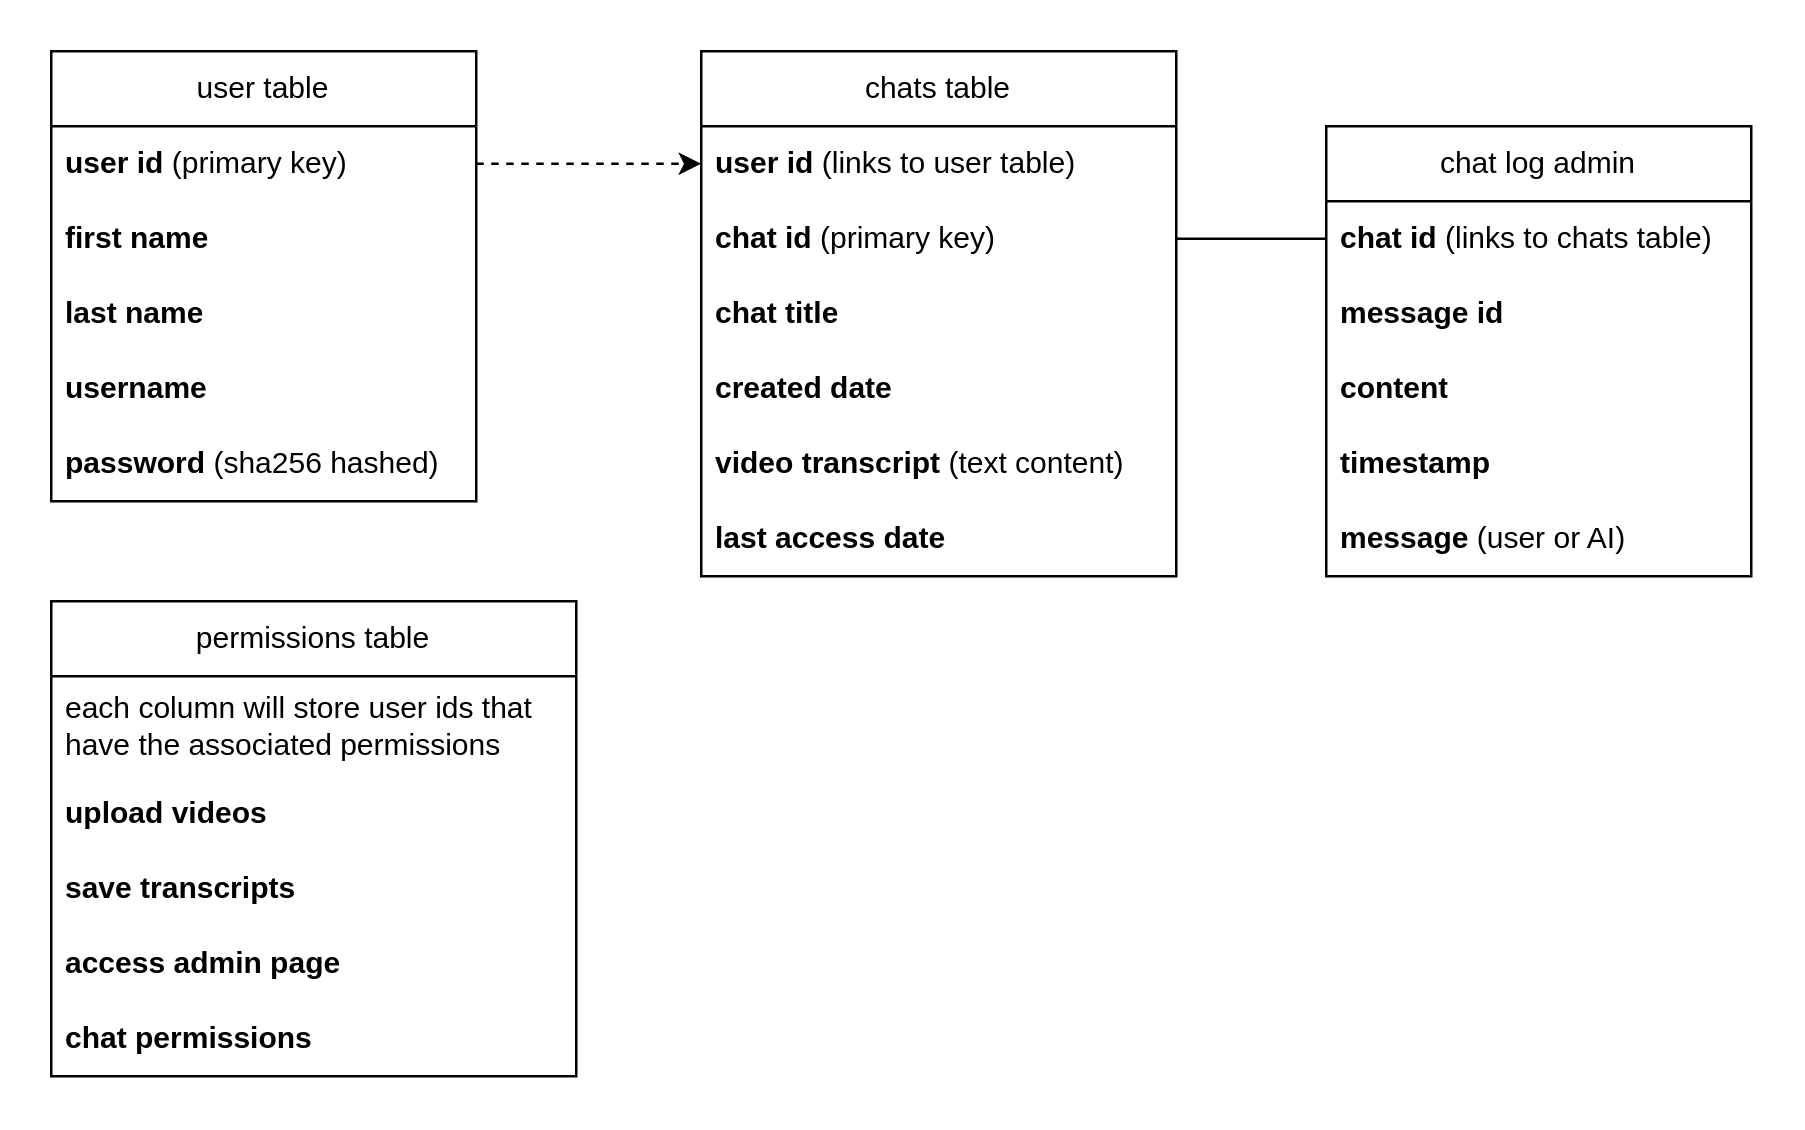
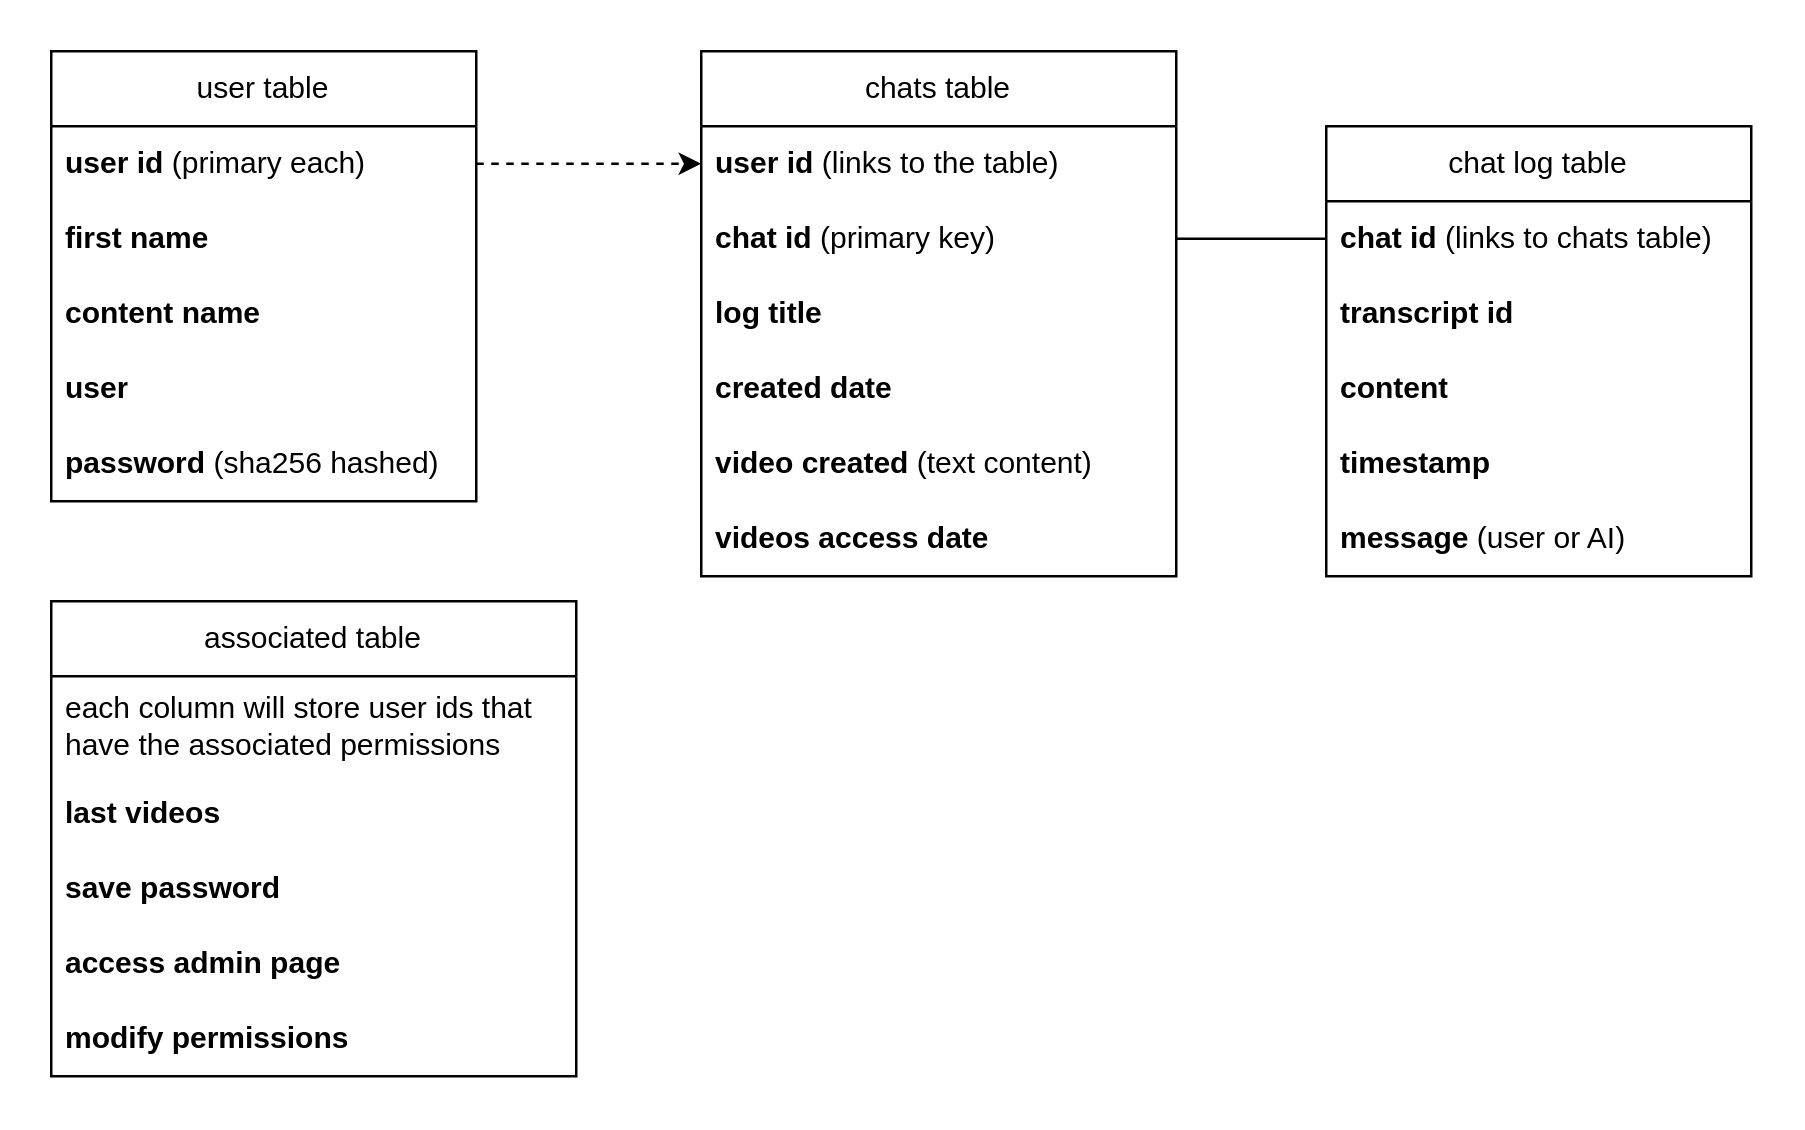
  <mxCell id="0" />
  <mxCell id="1" parent="0" />
  <mxCell id="2" value="user table" style="swimlane;fontStyle=0;childLayout=stackLayout;horizontal=1;startSize=30;horizontalStack=0;resizeParent=1;resizeParentMax=0;resizeLast=0;collapsible=1;marginBottom=0;whiteSpace=wrap;html=1;" vertex="1" parent="1"><mxGeometry x="20" y="20" width="170" height="180" as="geometry"><mxRectangle x="130" y="60" width="90" height="30" as="alternateBounds" /></mxGeometry></mxCell>
- <mxCell id="3" value="&lt;b&gt;user id&lt;/b&gt;&amp;nbsp;(primary key)" style="text;strokeColor=none;fillColor=none;align=left;verticalAlign=middle;spacingLeft=4;spacingRight=4;overflow=hidden;points=[[0,0.5],[1,0.5]];portConstraint=eastwest;rotatable=0;whiteSpace=wrap;html=1;" vertex="1" parent="2"><mxGeometry y="30" width="170" height="30" as="geometry" /></mxCell>
+ <mxCell id="3" value="&lt;b&gt;user id&lt;/b&gt;&amp;nbsp;(primary each)" style="text;strokeColor=none;fillColor=none;align=left;verticalAlign=middle;spacingLeft=4;spacingRight=4;overflow=hidden;points=[[0,0.5],[1,0.5]];portConstraint=eastwest;rotatable=0;whiteSpace=wrap;html=1;" vertex="1" parent="2"><mxGeometry y="30" width="170" height="30" as="geometry" /></mxCell>
  <mxCell id="4" value="&lt;b&gt;first name&lt;/b&gt;" style="text;strokeColor=none;fillColor=none;align=left;verticalAlign=middle;spacingLeft=4;spacingRight=4;overflow=hidden;points=[[0,0.5],[1,0.5]];portConstraint=eastwest;rotatable=0;whiteSpace=wrap;html=1;" vertex="1" parent="2"><mxGeometry y="60" width="170" height="30" as="geometry" /></mxCell>
- <mxCell id="5" value="&lt;b&gt;last name&lt;/b&gt;" style="text;strokeColor=none;fillColor=none;align=left;verticalAlign=middle;spacingLeft=4;spacingRight=4;overflow=hidden;points=[[0,0.5],[1,0.5]];portConstraint=eastwest;rotatable=0;whiteSpace=wrap;html=1;" vertex="1" parent="2"><mxGeometry y="90" width="170" height="30" as="geometry" /></mxCell>
- <mxCell id="6" value="&lt;b&gt;username&lt;/b&gt;" style="text;strokeColor=none;fillColor=none;align=left;verticalAlign=middle;spacingLeft=4;spacingRight=4;overflow=hidden;points=[[0,0.5],[1,0.5]];portConstraint=eastwest;rotatable=0;whiteSpace=wrap;html=1;" vertex="1" parent="2"><mxGeometry y="120" width="170" height="30" as="geometry" /></mxCell>
+ <mxCell id="5" value="&lt;b&gt;content name&lt;/b&gt;" style="text;strokeColor=none;fillColor=none;align=left;verticalAlign=middle;spacingLeft=4;spacingRight=4;overflow=hidden;points=[[0,0.5],[1,0.5]];portConstraint=eastwest;rotatable=0;whiteSpace=wrap;html=1;" vertex="1" parent="2"><mxGeometry y="90" width="170" height="30" as="geometry" /></mxCell>
+ <mxCell id="6" value="&lt;b&gt;user&lt;/b&gt;" style="text;strokeColor=none;fillColor=none;align=left;verticalAlign=middle;spacingLeft=4;spacingRight=4;overflow=hidden;points=[[0,0.5],[1,0.5]];portConstraint=eastwest;rotatable=0;whiteSpace=wrap;html=1;" vertex="1" parent="2"><mxGeometry y="120" width="170" height="30" as="geometry" /></mxCell>
  <mxCell id="7" value="&lt;b&gt;password &lt;/b&gt;(sha256 hashed)" style="text;strokeColor=none;fillColor=none;align=left;verticalAlign=middle;spacingLeft=4;spacingRight=4;overflow=hidden;points=[[0,0.5],[1,0.5]];portConstraint=eastwest;rotatable=0;whiteSpace=wrap;html=1;" vertex="1" parent="2"><mxGeometry y="150" width="170" height="30" as="geometry" /></mxCell>
  <mxCell id="8" value="chats table" style="swimlane;fontStyle=0;childLayout=stackLayout;horizontal=1;startSize=30;horizontalStack=0;resizeParent=1;resizeParentMax=0;resizeLast=0;collapsible=1;marginBottom=0;whiteSpace=wrap;html=1;" vertex="1" parent="1"><mxGeometry x="280" y="20" width="190" height="210" as="geometry"><mxRectangle x="130" y="60" width="90" height="30" as="alternateBounds" /></mxGeometry></mxCell>
- <mxCell id="9" value="&lt;b&gt;user id&lt;/b&gt;&amp;nbsp;(links to user table)" style="text;strokeColor=none;fillColor=none;align=left;verticalAlign=middle;spacingLeft=4;spacingRight=4;overflow=hidden;points=[[0,0.5],[1,0.5]];portConstraint=eastwest;rotatable=0;whiteSpace=wrap;html=1;" vertex="1" parent="8"><mxGeometry y="30" width="190" height="30" as="geometry" /></mxCell>
+ <mxCell id="9" value="&lt;b&gt;user id&lt;/b&gt;&amp;nbsp;(links to the table)" style="text;strokeColor=none;fillColor=none;align=left;verticalAlign=middle;spacingLeft=4;spacingRight=4;overflow=hidden;points=[[0,0.5],[1,0.5]];portConstraint=eastwest;rotatable=0;whiteSpace=wrap;html=1;" vertex="1" parent="8"><mxGeometry y="30" width="190" height="30" as="geometry" /></mxCell>
  <mxCell id="10" value="&lt;b&gt;chat id &lt;/b&gt;(primary key)" style="text;strokeColor=none;fillColor=none;align=left;verticalAlign=middle;spacingLeft=4;spacingRight=4;overflow=hidden;points=[[0,0.5],[1,0.5]];portConstraint=eastwest;rotatable=0;whiteSpace=wrap;html=1;" vertex="1" parent="8"><mxGeometry y="60" width="190" height="30" as="geometry" /></mxCell>
- <mxCell id="11" value="&lt;b&gt;chat title&lt;/b&gt;" style="text;strokeColor=none;fillColor=none;align=left;verticalAlign=middle;spacingLeft=4;spacingRight=4;overflow=hidden;points=[[0,0.5],[1,0.5]];portConstraint=eastwest;rotatable=0;whiteSpace=wrap;html=1;" vertex="1" parent="8"><mxGeometry y="90" width="190" height="30" as="geometry" /></mxCell>
+ <mxCell id="11" value="&lt;b&gt;log title&lt;/b&gt;" style="text;strokeColor=none;fillColor=none;align=left;verticalAlign=middle;spacingLeft=4;spacingRight=4;overflow=hidden;points=[[0,0.5],[1,0.5]];portConstraint=eastwest;rotatable=0;whiteSpace=wrap;html=1;" vertex="1" parent="8"><mxGeometry y="90" width="190" height="30" as="geometry" /></mxCell>
  <mxCell id="12" value="&lt;b&gt;created date&lt;/b&gt;" style="text;strokeColor=none;fillColor=none;align=left;verticalAlign=middle;spacingLeft=4;spacingRight=4;overflow=hidden;points=[[0,0.5],[1,0.5]];portConstraint=eastwest;rotatable=0;whiteSpace=wrap;html=1;" vertex="1" parent="8"><mxGeometry y="120" width="190" height="30" as="geometry" /></mxCell>
- <mxCell id="13" value="&lt;b&gt;video transcript &lt;/b&gt;(text content)" style="text;strokeColor=none;fillColor=none;align=left;verticalAlign=middle;spacingLeft=4;spacingRight=4;overflow=hidden;points=[[0,0.5],[1,0.5]];portConstraint=eastwest;rotatable=0;whiteSpace=wrap;html=1;" vertex="1" parent="8"><mxGeometry y="150" width="190" height="30" as="geometry" /></mxCell>
- <mxCell id="14" value="&lt;b&gt;last access date&lt;/b&gt;" style="text;strokeColor=none;fillColor=none;align=left;verticalAlign=middle;spacingLeft=4;spacingRight=4;overflow=hidden;points=[[0,0.5],[1,0.5]];portConstraint=eastwest;rotatable=0;whiteSpace=wrap;html=1;" vertex="1" parent="8"><mxGeometry y="180" width="190" height="30" as="geometry" /></mxCell>
+ <mxCell id="13" value="&lt;b&gt;video created &lt;/b&gt;(text content)" style="text;strokeColor=none;fillColor=none;align=left;verticalAlign=middle;spacingLeft=4;spacingRight=4;overflow=hidden;points=[[0,0.5],[1,0.5]];portConstraint=eastwest;rotatable=0;whiteSpace=wrap;html=1;" vertex="1" parent="8"><mxGeometry y="150" width="190" height="30" as="geometry" /></mxCell>
+ <mxCell id="14" value="&lt;b&gt;videos access date&lt;/b&gt;" style="text;strokeColor=none;fillColor=none;align=left;verticalAlign=middle;spacingLeft=4;spacingRight=4;overflow=hidden;points=[[0,0.5],[1,0.5]];portConstraint=eastwest;rotatable=0;whiteSpace=wrap;html=1;" vertex="1" parent="8"><mxGeometry y="180" width="190" height="30" as="geometry" /></mxCell>
  <mxCell id="15" style="edgeStyle=orthogonalEdgeStyle;rounded=0;orthogonalLoop=1;jettySize=auto;html=1;entryX=0;entryY=0.5;entryDx=0;entryDy=0;dashed=1;" edge="1" parent="1" source="3" target="9"><mxGeometry relative="1" as="geometry" /></mxCell>
- <mxCell id="16" value="chat log admin" style="swimlane;fontStyle=0;childLayout=stackLayout;horizontal=1;startSize=30;horizontalStack=0;resizeParent=1;resizeParentMax=0;resizeLast=0;collapsible=1;marginBottom=0;whiteSpace=wrap;html=1;" vertex="1" parent="1"><mxGeometry x="530" y="50" width="170" height="180" as="geometry"><mxRectangle x="130" y="60" width="90" height="30" as="alternateBounds" /></mxGeometry></mxCell>
+ <mxCell id="16" value="chat log table" style="swimlane;fontStyle=0;childLayout=stackLayout;horizontal=1;startSize=30;horizontalStack=0;resizeParent=1;resizeParentMax=0;resizeLast=0;collapsible=1;marginBottom=0;whiteSpace=wrap;html=1;" vertex="1" parent="1"><mxGeometry x="530" y="50" width="170" height="180" as="geometry"><mxRectangle x="130" y="60" width="90" height="30" as="alternateBounds" /></mxGeometry></mxCell>
  <mxCell id="17" value="&lt;b&gt;chat id&lt;/b&gt;&amp;nbsp;(links to chats table)" style="text;strokeColor=none;fillColor=none;align=left;verticalAlign=middle;spacingLeft=4;spacingRight=4;overflow=hidden;points=[[0,0.5],[1,0.5]];portConstraint=eastwest;rotatable=0;whiteSpace=wrap;html=1;" vertex="1" parent="16"><mxGeometry y="30" width="170" height="30" as="geometry" /></mxCell>
- <mxCell id="18" value="&lt;b&gt;message id&lt;/b&gt;" style="text;strokeColor=none;fillColor=none;align=left;verticalAlign=middle;spacingLeft=4;spacingRight=4;overflow=hidden;points=[[0,0.5],[1,0.5]];portConstraint=eastwest;rotatable=0;whiteSpace=wrap;html=1;" vertex="1" parent="16"><mxGeometry y="60" width="170" height="30" as="geometry" /></mxCell>
+ <mxCell id="18" value="&lt;b&gt;transcript id&lt;/b&gt;" style="text;strokeColor=none;fillColor=none;align=left;verticalAlign=middle;spacingLeft=4;spacingRight=4;overflow=hidden;points=[[0,0.5],[1,0.5]];portConstraint=eastwest;rotatable=0;whiteSpace=wrap;html=1;" vertex="1" parent="16"><mxGeometry y="60" width="170" height="30" as="geometry" /></mxCell>
  <mxCell id="19" value="&lt;b&gt;content&lt;/b&gt;" style="text;strokeColor=none;fillColor=none;align=left;verticalAlign=middle;spacingLeft=4;spacingRight=4;overflow=hidden;points=[[0,0.5],[1,0.5]];portConstraint=eastwest;rotatable=0;whiteSpace=wrap;html=1;" vertex="1" parent="16"><mxGeometry y="90" width="170" height="30" as="geometry" /></mxCell>
  <mxCell id="20" value="&lt;b&gt;timestamp&lt;/b&gt;" style="text;strokeColor=none;fillColor=none;align=left;verticalAlign=middle;spacingLeft=4;spacingRight=4;overflow=hidden;points=[[0,0.5],[1,0.5]];portConstraint=eastwest;rotatable=0;whiteSpace=wrap;html=1;" vertex="1" parent="16"><mxGeometry y="120" width="170" height="30" as="geometry" /></mxCell>
  <mxCell id="21" value="&lt;b&gt;message &lt;/b&gt;(user or AI)" style="text;strokeColor=none;fillColor=none;align=left;verticalAlign=middle;spacingLeft=4;spacingRight=4;overflow=hidden;points=[[0,0.5],[1,0.5]];portConstraint=eastwest;rotatable=0;whiteSpace=wrap;html=1;" vertex="1" parent="16"><mxGeometry y="150" width="170" height="30" as="geometry" /></mxCell>
  <mxCell id="22" style="edgeStyle=orthogonalEdgeStyle;rounded=0;orthogonalLoop=1;jettySize=auto;html=1;entryX=0;entryY=0.5;entryDx=0;entryDy=0;endArrow=none;" edge="1" parent="1" source="10" target="17"><mxGeometry relative="1" as="geometry" /></mxCell>
- <mxCell id="23" value="permissions table" style="swimlane;fontStyle=0;childLayout=stackLayout;horizontal=1;startSize=30;horizontalStack=0;resizeParent=1;resizeParentMax=0;resizeLast=0;collapsible=1;marginBottom=0;whiteSpace=wrap;html=1;" vertex="1" parent="1"><mxGeometry x="20" y="240" width="210" height="190" as="geometry"><mxRectangle x="130" y="60" width="90" height="30" as="alternateBounds" /></mxGeometry></mxCell>
+ <mxCell id="23" value="associated table" style="swimlane;fontStyle=0;childLayout=stackLayout;horizontal=1;startSize=30;horizontalStack=0;resizeParent=1;resizeParentMax=0;resizeLast=0;collapsible=1;marginBottom=0;whiteSpace=wrap;html=1;" vertex="1" parent="1"><mxGeometry x="20" y="240" width="210" height="190" as="geometry"><mxRectangle x="130" y="60" width="90" height="30" as="alternateBounds" /></mxGeometry></mxCell>
  <mxCell id="24" value="each column will store user ids that have the associated permissions" style="text;strokeColor=none;fillColor=none;align=left;verticalAlign=middle;spacingLeft=4;spacingRight=4;overflow=hidden;points=[[0,0.5],[1,0.5]];portConstraint=eastwest;rotatable=0;whiteSpace=wrap;html=1;" vertex="1" parent="23"><mxGeometry y="30" width="210" height="40" as="geometry" /></mxCell>
- <mxCell id="25" value="&lt;b&gt;upload videos&lt;/b&gt;" style="text;strokeColor=none;fillColor=none;align=left;verticalAlign=middle;spacingLeft=4;spacingRight=4;overflow=hidden;points=[[0,0.5],[1,0.5]];portConstraint=eastwest;rotatable=0;whiteSpace=wrap;html=1;" vertex="1" parent="23"><mxGeometry y="70" width="210" height="30" as="geometry" /></mxCell>
- <mxCell id="26" value="&lt;b&gt;save transcripts&lt;/b&gt;" style="text;strokeColor=none;fillColor=none;align=left;verticalAlign=middle;spacingLeft=4;spacingRight=4;overflow=hidden;points=[[0,0.5],[1,0.5]];portConstraint=eastwest;rotatable=0;whiteSpace=wrap;html=1;" vertex="1" parent="23"><mxGeometry y="100" width="210" height="30" as="geometry" /></mxCell>
+ <mxCell id="25" value="&lt;b&gt;last videos&lt;/b&gt;" style="text;strokeColor=none;fillColor=none;align=left;verticalAlign=middle;spacingLeft=4;spacingRight=4;overflow=hidden;points=[[0,0.5],[1,0.5]];portConstraint=eastwest;rotatable=0;whiteSpace=wrap;html=1;" vertex="1" parent="23"><mxGeometry y="70" width="210" height="30" as="geometry" /></mxCell>
+ <mxCell id="26" value="&lt;b&gt;save password&lt;/b&gt;" style="text;strokeColor=none;fillColor=none;align=left;verticalAlign=middle;spacingLeft=4;spacingRight=4;overflow=hidden;points=[[0,0.5],[1,0.5]];portConstraint=eastwest;rotatable=0;whiteSpace=wrap;html=1;" vertex="1" parent="23"><mxGeometry y="100" width="210" height="30" as="geometry" /></mxCell>
  <mxCell id="27" value="&lt;b&gt;access admin page&lt;/b&gt;" style="text;strokeColor=none;fillColor=none;align=left;verticalAlign=middle;spacingLeft=4;spacingRight=4;overflow=hidden;points=[[0,0.5],[1,0.5]];portConstraint=eastwest;rotatable=0;whiteSpace=wrap;html=1;" vertex="1" parent="23"><mxGeometry y="130" width="210" height="30" as="geometry" /></mxCell>
- <mxCell id="28" value="&lt;b&gt;chat permissions&lt;/b&gt;" style="text;strokeColor=none;fillColor=none;align=left;verticalAlign=middle;spacingLeft=4;spacingRight=4;overflow=hidden;points=[[0,0.5],[1,0.5]];portConstraint=eastwest;rotatable=0;whiteSpace=wrap;html=1;" vertex="1" parent="23"><mxGeometry y="160" width="210" height="30" as="geometry" /></mxCell>
+ <mxCell id="28" value="&lt;b&gt;modify permissions&lt;/b&gt;" style="text;strokeColor=none;fillColor=none;align=left;verticalAlign=middle;spacingLeft=4;spacingRight=4;overflow=hidden;points=[[0,0.5],[1,0.5]];portConstraint=eastwest;rotatable=0;whiteSpace=wrap;html=1;" vertex="1" parent="23"><mxGeometry y="160" width="210" height="30" as="geometry" /></mxCell>
